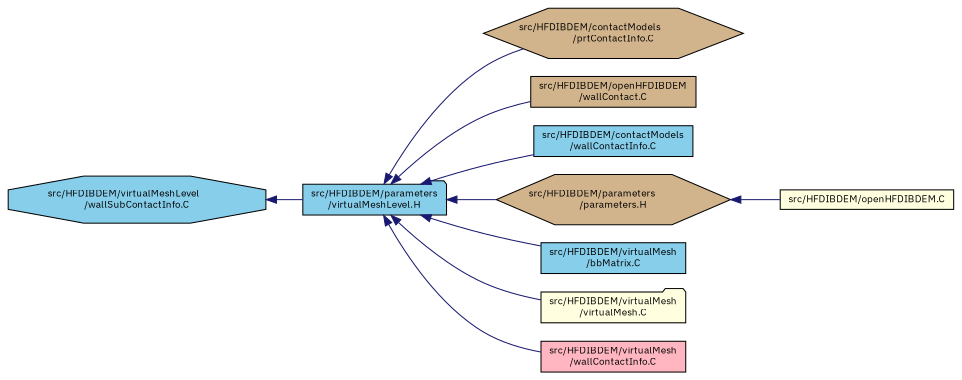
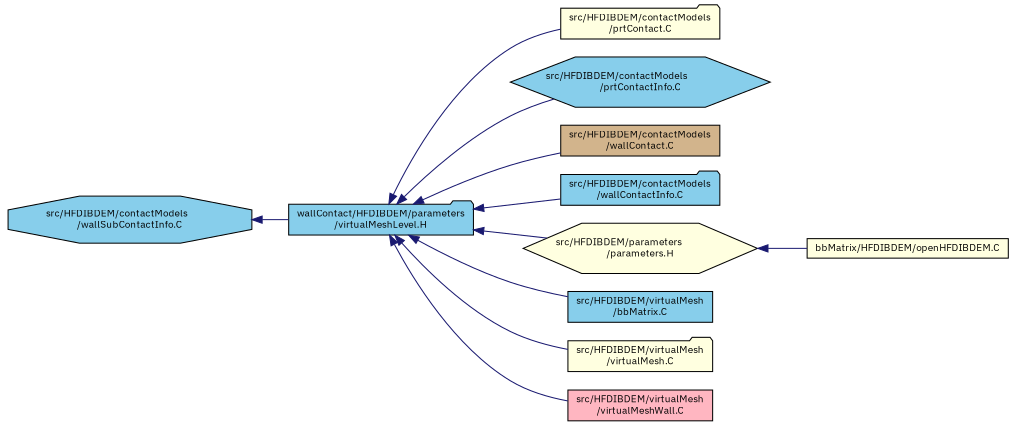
  digraph {
    fontname="IBM Plex Sans"
    rankdir=LR
    node [color=black fillcolor=skyblue fontname="IBM Plex Sans" fontsize=10 shape=folder style=filled]
    edge [color=midnightblue dir=back fontname="IBM Plex Sans" fontsize=10 labelfontname=Helvetica labelfontsize=10 style=solid]
-   n1 [fontcolor=black height=0.2 label="src/HFDIBDEM/parameters\l/virtualMeshLevel.H" width=0.4]
-   n3 [fillcolor=tan height=0.2 label="src/HFDIBDEM/contactModels\l/prtContactInfo.C" shape=hexagon width=0.4]
-   n4 [fillcolor=tan height=0.2 label="src/HFDIBDEM/openHFDIBDEM\l/wallContact.C" shape=box width=0.4]
-   n5 [height=0.2 label="src/HFDIBDEM/contactModels\l/wallContactInfo.C" shape=box width=0.4]
-   n6 [fillcolor=tan height=0.2 label="src/HFDIBDEM/parameters\l/parameters.H" shape=hexagon width=0.4]
+   n1 [fontcolor=black height=0.2 label="wallContact/HFDIBDEM/parameters\l/virtualMeshLevel.H" width=0.4]
+   n2 [fillcolor=lightyellow height=0.2 label="src/HFDIBDEM/contactModels\l/prtContact.C" width=0.4]
+   n3 [height=0.2 label="src/HFDIBDEM/contactModels\l/prtContactInfo.C" shape=hexagon width=0.4]
+   n4 [fillcolor=tan height=0.2 label="src/HFDIBDEM/contactModels\l/wallContact.C" shape=box width=0.4]
+   n5 [height=0.2 label="src/HFDIBDEM/contactModels\l/wallContactInfo.C" width=0.4]
+   n6 [fillcolor=lightyellow height=0.2 label="src/HFDIBDEM/parameters\l/parameters.H" shape=hexagon width=0.4]
    n7 [height=0.2 label="src/HFDIBDEM/virtualMesh\l/bbMatrix.C" shape=box width=0.4]
    n8 [fillcolor=lightyellow height=0.2 label="src/HFDIBDEM/virtualMesh\l/virtualMesh.C" width=0.4]
-   n9 [fillcolor=lightpink height=0.2 label="src/HFDIBDEM/virtualMesh\l/wallContactInfo.C" shape=box width=0.4]
-   n10 [height=0.2 label="src/HFDIBDEM/virtualMeshLevel\l/wallSubContactInfo.C" shape=octagon width=0.4]
-   n11 [fillcolor=lightyellow height=0.2 label="src/HFDIBDEM/openHFDIBDEM.C" shape=box width=0.4]
+   n9 [fillcolor=lightpink height=0.2 label="src/HFDIBDEM/virtualMesh\l/virtualMeshWall.C" shape=box width=0.4]
+   n10 [height=0.2 label="src/HFDIBDEM/contactModels\l/wallSubContactInfo.C" shape=octagon width=0.4]
+   n11 [fillcolor=lightyellow height=0.2 label="bbMatrix/HFDIBDEM/openHFDIBDEM.C" shape=box width=0.4]
+   n1 -> n2
    n1 -> n3
    n1 -> n4
    n1 -> n5
    n1 -> n6
    n1 -> n7
    n1 -> n8
    n1 -> n9
    n6 -> n11
    n10 -> n1
  }
